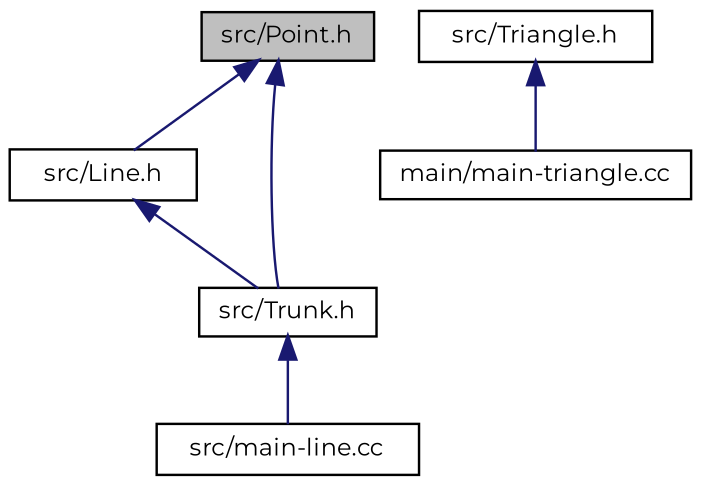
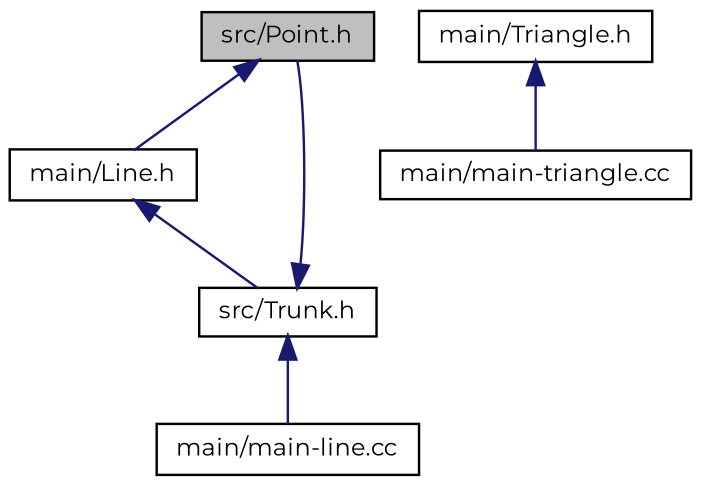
  digraph {
    fontname=Montserrat
    node [color=black fillcolor=white fontname=Montserrat fontsize=10 shape=record style=filled]
    edge [color=midnightblue dir=back fontname=Montserrat fontsize=10 labelfontname=Helvetica labelfontsize=10 style=solid]
    n1 [fillcolor=grey75 fontcolor=black height=0.2 label="src/Point.h" width=0.4]
-   n2 [height=0.2 label="src/Line.h" width=0.4]
+   n2 [height=0.2 label="main/Line.h" width=0.4]
    n3 [height=0.2 label="src/Trunk.h" width=0.4]
-   n4 [height=0.2 label="src/main-line.cc" width=0.4]
-   n5 [height=0.2 label="src/Triangle.h" width=0.4]
+   n4 [height=0.2 label="main/main-line.cc" width=0.4]
+   n5 [height=0.2 label="main/Triangle.h" width=0.4]
    n6 [height=0.2 label="main/main-triangle.cc" width=0.4]
    n1 -> n2
-   n1 -> n3
+   n3 -> n1
    n2 -> n3
    n3 -> n4
    n5 -> n6
  }
